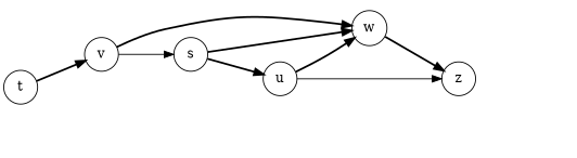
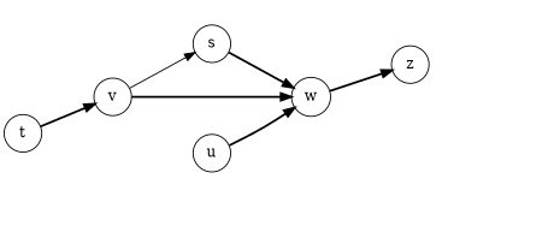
  digraph {
    rankdir=LR
    node [shape=circle texmode=math]
    edge [lblstyle=auto style=bold topath="bend left"]
    s
    w
    u
    1 [shape=none style=invis]
    v
    3 [shape=none style=invis]
    z
    6 [shape=none style=invis]
    2 [shape=none style=invis]
    5 [shape=none style=invis]
    t
    4 [shape=none style=invis]
    s -> w [label=" " texlbl="$3$"]
-   s -> u [label=" " texlbl="$5$"]
    s -> 1 [label=" " style=invis]
    w -> z [label=" " texlbl="$3$" topath="bend right"]
    w -> 6 [label=" " style=invis]
    u -> w [label=" " texlbl="$1$"]
-   u -> z [label=" " style=solid texlbl="$2$"]
    u -> 2 [label=" " style=invis]
    v -> s [label=" " style=solid texlbl="$7$" topath="bend right"]
    v -> w [label=" " texlbl="$1$"]
    v -> 3 [label=" " style=invis]
    z -> 5 [label=" " style=invis]
    t -> v [label=" " texlbl="$3$"]
    t -> 4 [label=" " style=invis]
  }
